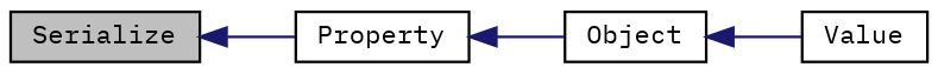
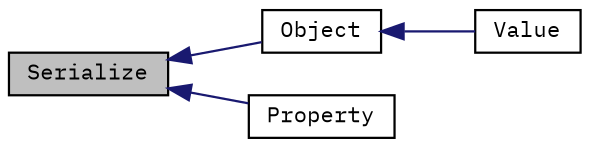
  digraph {
    fontname="IBM Plex Mono"
    rankdir=LR
    node [color=black fillcolor=white fontname="IBM Plex Mono" fontsize=10 shape=record style=filled]
    edge [color=midnightblue dir=back fontname="IBM Plex Mono" fontsize=10 labelfontname=Helvetica labelfontsize=10 style=solid]
    n1 [fillcolor=grey75 fontcolor=black height=0.2 label=Serialize width=0.4]
    n2 [height=0.2 label=Object width=0.4]
    n3 [height=0.2 label=Property width=0.4]
    n4 [height=0.2 label=Value width=0.4]
-   n3 -> n2
+   n1 -> n2
    n1 -> n3
    n2 -> n4
  }
